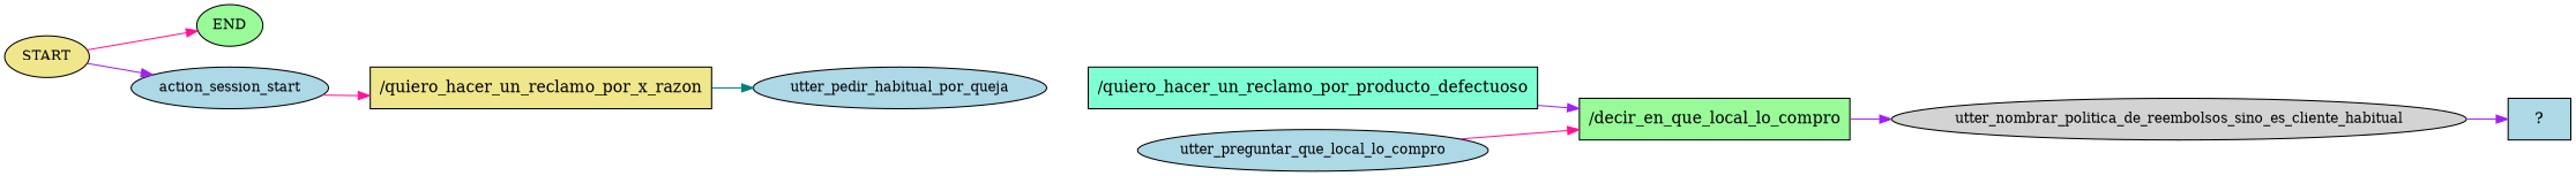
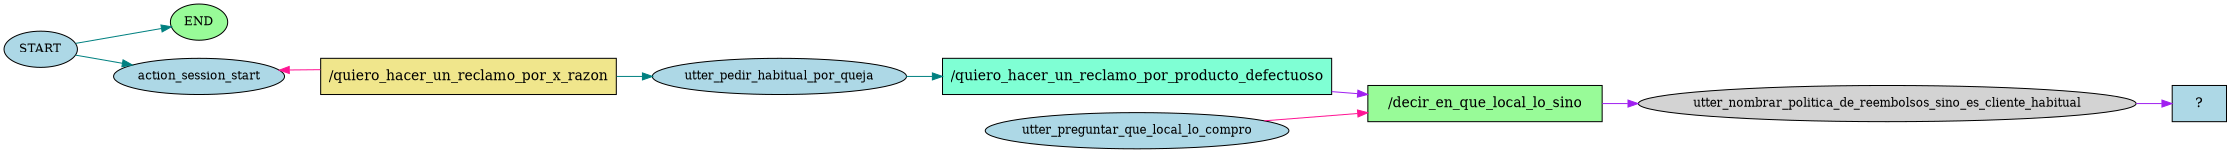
  digraph {
    rankdir=LR
    node [fillcolor=lightblue fontsize=12 style=filled]
    edge [color=purple]
-   n1 [fillcolor=khaki label=START]
+   n1 [label=START]
    n2 [fillcolor=palegreen label=END]
    n3 [label=action_session_start]
    n4 [fillcolor=khaki label="/quiero_hacer_un_reclamo_por_x_razon" shape=rect fontsize=""]
    n5 [label=utter_pedir_habitual_por_queja]
    n6 [fillcolor=aquamarine label="/quiero_hacer_un_reclamo_por_producto_defectuoso" shape=rect fontsize=""]
-   n7 [fillcolor=palegreen label="/decir_en_que_local_lo_compro" shape=rect fontsize=""]
+   n7 [fillcolor=palegreen label="/decir_en_que_local_lo_sino" shape=rect fontsize=""]
    n8 [label=utter_preguntar_que_local_lo_compro]
    n9 [fillcolor=lightgrey label=utter_nombrar_politica_de_reembolsos_sino_es_cliente_habitual]
    n10 [label="  ?  " shape=rect fontsize=""]
-   n1 -> n2 [color=deeppink]
-   n1 -> n3
-   n3 -> n4 [color=deeppink]
+   n1 -> n2 [color=teal]
+   n1 -> n3 [color=teal]
+   n4 -> n3 [color=deeppink]
    n4 -> n5 [color=teal]
+   n5 -> n6 [color=teal]
    n6 -> n7
    n7 -> n9
    n8 -> n7 [color=deeppink]
    n9 -> n10
  }
